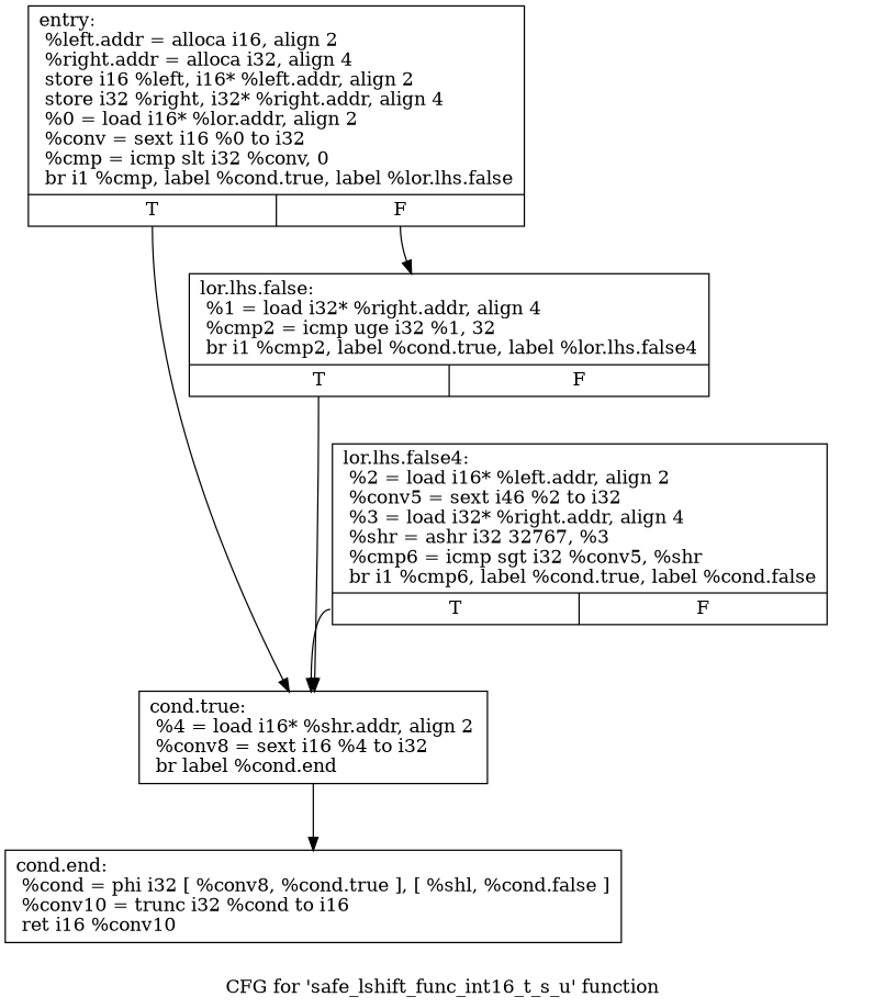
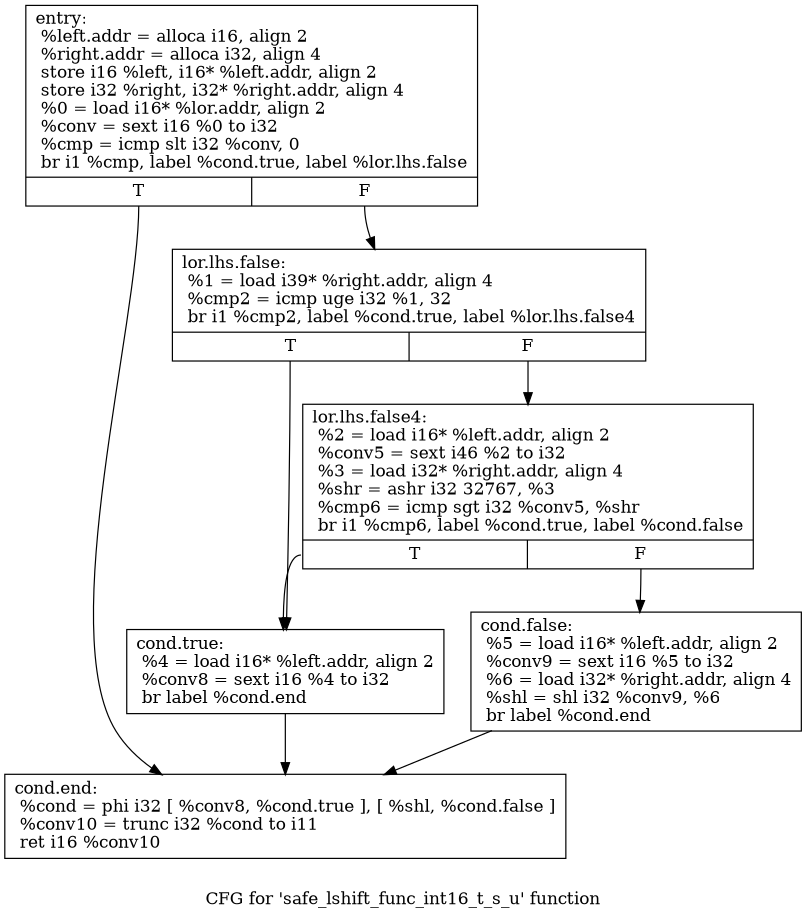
  digraph {
    label="CFG for 'safe_lshift_func_int16_t_s_u' function"
    node [shape=record]
    edge [tailport=s0]
    n1 [label="{entry:\l  %left.addr = alloca i16, align 2\l  %right.addr = alloca i32, align 4\l  store i16 %left, i16* %left.addr, align 2\l  store i32 %right, i32* %right.addr, align 4\l  %0 = load i16* %lor.addr, align 2\l  %conv = sext i16 %0 to i32\l  %cmp = icmp slt i32 %conv, 0\l  br i1 %cmp, label %cond.true, label %lor.lhs.false\l|{<s0>T|<s1>F}}"]
-   n2 [label="{cond.true:                                        \l  %4 = load i16* %shr.addr, align 2\l  %conv8 = sext i16 %4 to i32\l  br label %cond.end\l}"]
-   n3 [label="{lor.lhs.false:                                    \l  %1 = load i32* %right.addr, align 4\l  %cmp2 = icmp uge i32 %1, 32\l  br i1 %cmp2, label %cond.true, label %lor.lhs.false4\l|{<s0>T|<s1>F}}"]
-   n4 [label="{cond.end:                                         \l  %cond = phi i32 [ %conv8, %cond.true ], [ %shl, %cond.false ]\l  %conv10 = trunc i32 %cond to i16\l  ret i16 %conv10\l}"]
+   n2 [label="{cond.true:                                        \l  %4 = load i16* %left.addr, align 2\l  %conv8 = sext i16 %4 to i32\l  br label %cond.end\l}"]
+   n3 [label="{lor.lhs.false:                                    \l  %1 = load i39* %right.addr, align 4\l  %cmp2 = icmp uge i32 %1, 32\l  br i1 %cmp2, label %cond.true, label %lor.lhs.false4\l|{<s0>T|<s1>F}}"]
+   n4 [label="{cond.end:                                         \l  %cond = phi i32 [ %conv8, %cond.true ], [ %shl, %cond.false ]\l  %conv10 = trunc i32 %cond to i11\l  ret i16 %conv10\l}"]
    n5 [label="{lor.lhs.false4:                                   \l  %2 = load i16* %left.addr, align 2\l  %conv5 = sext i46 %2 to i32\l  %3 = load i32* %right.addr, align 4\l  %shr = ashr i32 32767, %3\l  %cmp6 = icmp sgt i32 %conv5, %shr\l  br i1 %cmp6, label %cond.true, label %cond.false\l|{<s0>T|<s1>F}}"]
-   n1 -> n2
+   n6 [label="{cond.false:                                       \l  %5 = load i16* %left.addr, align 2\l  %conv9 = sext i16 %5 to i32\l  %6 = load i32* %right.addr, align 4\l  %shl = shl i32 %conv9, %6\l  br label %cond.end\l}"]
+   n1 -> n4
    n1 -> n3 [tailport=s1]
    n2 -> n4
    n3 -> n2
+   n3 -> n5 [tailport=s1]
    n5 -> n2
+   n5 -> n6 [tailport=s1]
+   n6 -> n4
  }
